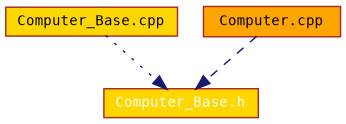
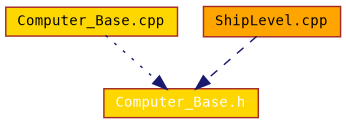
  digraph {
    fontname="DejaVu Sans Mono"
    node [color=brown fillcolor=gold fontname="DejaVu Sans Mono" fontsize=10 shape=record style=filled]
    edge [color=midnightblue fontname="DejaVu Sans Mono" fontsize=10 labelfontname=Helvetica labelfontsize=10 arrowhead=normal]
    n1 [fontcolor=white height=0.2 label="Computer_Base.h" width=0.4]
    n2 [height=0.2 label="Computer_Base.cpp" width=0.4]
-   n3 [height=0.2 label="Computer.cpp" width=0.4 fillcolor=orange]
+   n3 [height=0.2 label="ShipLevel.cpp" width=0.4 fillcolor=orange]
    n2 -> n1 [style=dotted]
    n3 -> n1 [style=dashed]
  }
